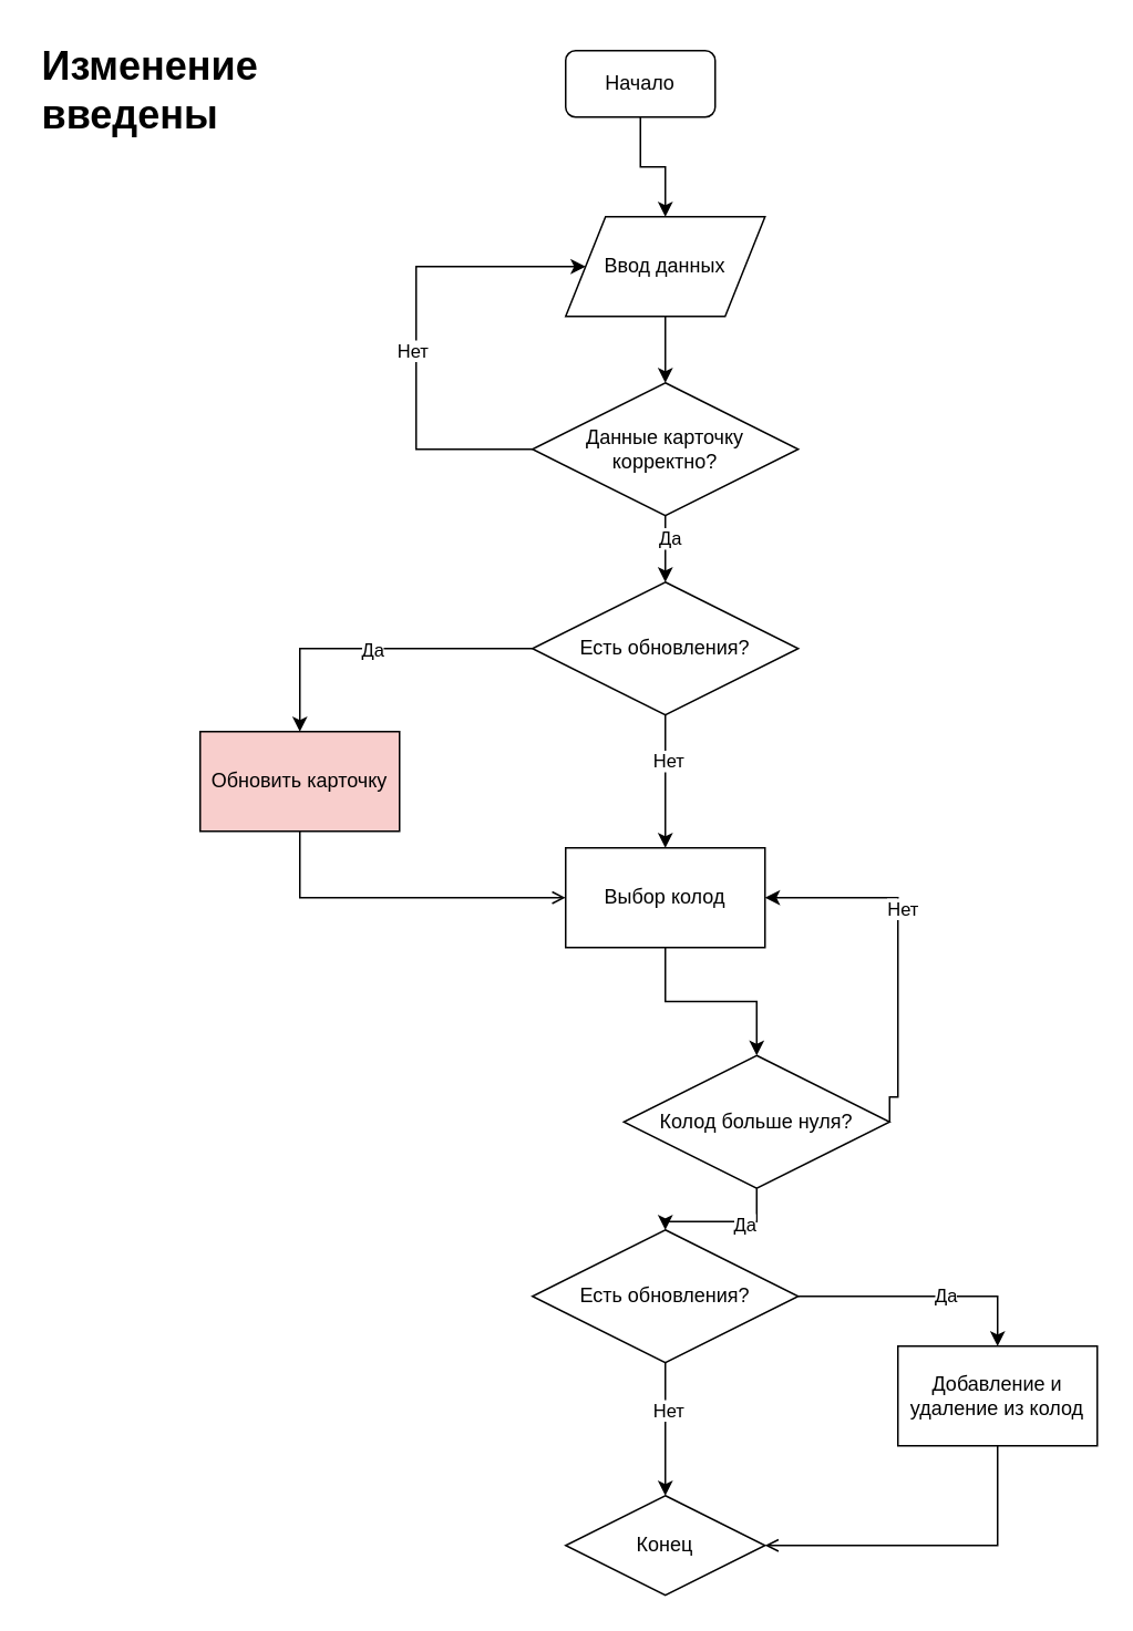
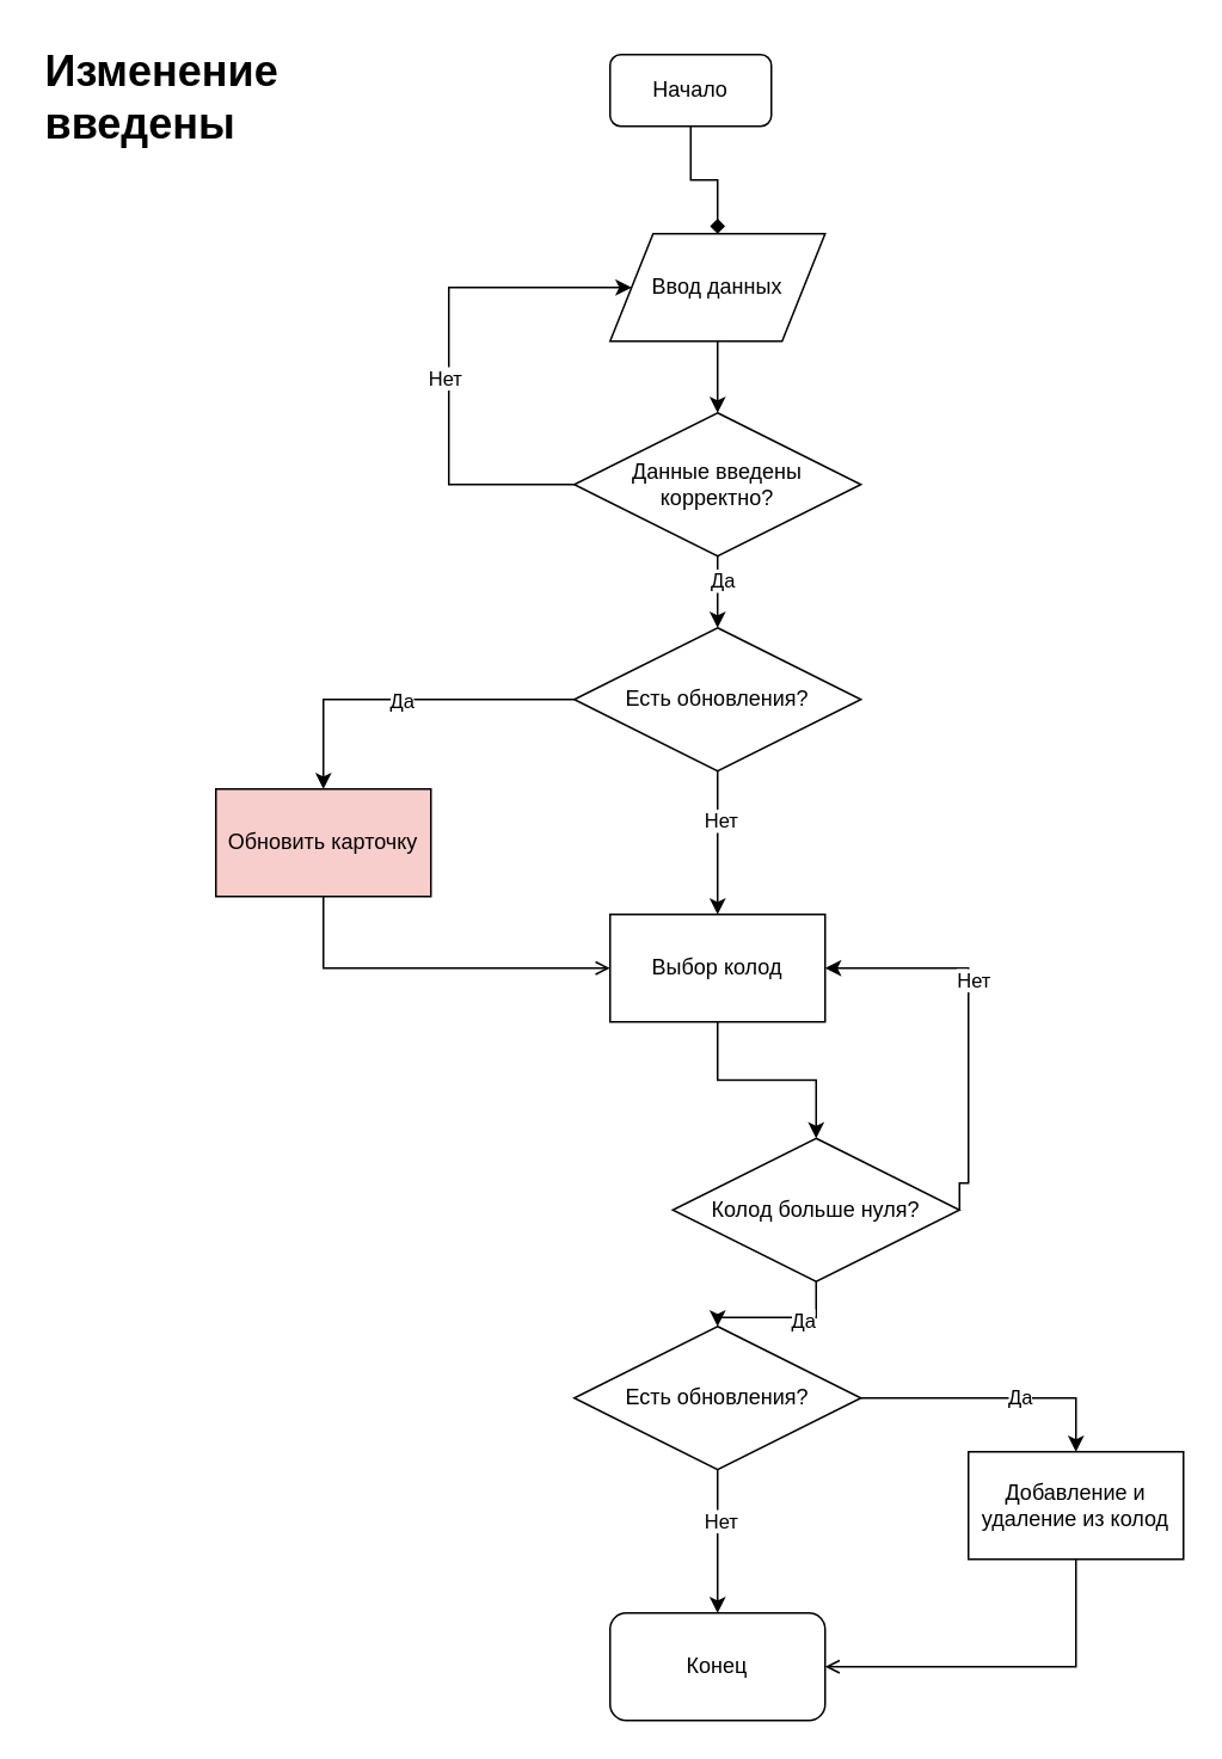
  <mxCell id="0" />
  <mxCell id="1" parent="0" />
  <mxCell id="2" value="&lt;h1&gt;Изменение&amp;nbsp; введены&lt;br&gt;&lt;/h1&gt;" style="text;html=1;strokeColor=none;fillColor=none;spacing=5;spacingTop=-20;whiteSpace=wrap;overflow=hidden;rounded=0;" vertex="1" parent="1"><mxGeometry x="20" y="20" width="190" height="120" as="geometry" /></mxCell>
- <mxCell id="3" style="edgeStyle=orthogonalEdgeStyle;rounded=0;orthogonalLoop=1;jettySize=auto;html=1;exitX=0.5;exitY=1;exitDx=0;exitDy=0;entryX=0.5;entryY=0;entryDx=0;entryDy=0;" edge="1" parent="1" source="4" target="6"><mxGeometry relative="1" as="geometry" /></mxCell>
+ <mxCell id="3" style="edgeStyle=orthogonalEdgeStyle;rounded=0;orthogonalLoop=1;jettySize=auto;html=1;exitX=0.5;exitY=1;exitDx=0;exitDy=0;entryX=0.5;entryY=0;entryDx=0;entryDy=0;endArrow=diamond;" edge="1" parent="1" source="4" target="6"><mxGeometry relative="1" as="geometry" /></mxCell>
  <mxCell id="4" value="Начало" style="rounded=1;whiteSpace=wrap;html=1;" vertex="1" parent="1"><mxGeometry x="340" y="30" width="90" height="40" as="geometry" /></mxCell>
  <mxCell id="5" style="edgeStyle=orthogonalEdgeStyle;rounded=0;orthogonalLoop=1;jettySize=auto;html=1;exitX=0.5;exitY=1;exitDx=0;exitDy=0;entryX=0.5;entryY=0;entryDx=0;entryDy=0;" edge="1" parent="1" source="6" target="11"><mxGeometry relative="1" as="geometry" /></mxCell>
  <mxCell id="6" value="Ввод данных" style="shape=parallelogram;perimeter=parallelogramPerimeter;whiteSpace=wrap;html=1;" vertex="1" parent="1"><mxGeometry x="340" y="130" width="120" height="60" as="geometry" /></mxCell>
  <mxCell id="7" style="edgeStyle=orthogonalEdgeStyle;rounded=0;orthogonalLoop=1;jettySize=auto;html=1;exitX=0;exitY=0.5;exitDx=0;exitDy=0;entryX=0;entryY=0.5;entryDx=0;entryDy=0;" edge="1" parent="1" source="11" target="6"><mxGeometry relative="1" as="geometry"><Array as="points"><mxPoint x="250" y="270" /><mxPoint x="250" y="160" /></Array></mxGeometry></mxCell>
  <mxCell id="8" value="Нет" style="edgeLabel;html=1;align=center;verticalAlign=middle;resizable=0;points=[];" vertex="1" connectable="0" parent="7"><mxGeometry x="0.064" y="3" relative="1" as="geometry"><mxPoint y="20" as="offset" /></mxGeometry></mxCell>
  <mxCell id="9" style="edgeStyle=orthogonalEdgeStyle;rounded=0;orthogonalLoop=1;jettySize=auto;html=1;exitX=0.5;exitY=1;exitDx=0;exitDy=0;entryX=0.5;entryY=0;entryDx=0;entryDy=0;" edge="1" parent="1" source="11" target="16"><mxGeometry relative="1" as="geometry" /></mxCell>
  <mxCell id="10" value="Да" style="edgeLabel;html=1;align=center;verticalAlign=middle;resizable=0;points=[];" vertex="1" connectable="0" parent="9"><mxGeometry x="-0.329" y="2" relative="1" as="geometry"><mxPoint as="offset" /></mxGeometry></mxCell>
- <mxCell id="11" value="Данные карточку корректно?" style="rhombus;whiteSpace=wrap;html=1;" vertex="1" parent="1"><mxGeometry x="320" y="230" width="160" height="80" as="geometry" /></mxCell>
+ <mxCell id="11" value="Данные введены корректно?" style="rhombus;whiteSpace=wrap;html=1;" vertex="1" parent="1"><mxGeometry x="320" y="230" width="160" height="80" as="geometry" /></mxCell>
  <mxCell id="12" style="edgeStyle=orthogonalEdgeStyle;rounded=0;orthogonalLoop=1;jettySize=auto;html=1;exitX=0;exitY=0.5;exitDx=0;exitDy=0;entryX=0.5;entryY=0;entryDx=0;entryDy=0;" edge="1" parent="1" source="16" target="18"><mxGeometry relative="1" as="geometry" /></mxCell>
  <mxCell id="13" value="Да" style="edgeLabel;html=1;align=center;verticalAlign=middle;resizable=0;points=[];" vertex="1" connectable="0" parent="12"><mxGeometry x="0.028" relative="1" as="geometry"><mxPoint x="1" as="offset" /></mxGeometry></mxCell>
  <mxCell id="14" style="edgeStyle=orthogonalEdgeStyle;rounded=0;orthogonalLoop=1;jettySize=auto;html=1;exitX=0.5;exitY=1;exitDx=0;exitDy=0;" edge="1" parent="1" source="16" target="20"><mxGeometry relative="1" as="geometry" /></mxCell>
  <mxCell id="15" value="Нет" style="edgeLabel;html=1;align=center;verticalAlign=middle;resizable=0;points=[];" vertex="1" connectable="0" parent="14"><mxGeometry x="-0.314" y="1" relative="1" as="geometry"><mxPoint as="offset" /></mxGeometry></mxCell>
  <mxCell id="16" value="Есть обновления?" style="rhombus;whiteSpace=wrap;html=1;" vertex="1" parent="1"><mxGeometry x="320" y="350" width="160" height="80" as="geometry" /></mxCell>
  <mxCell id="17" style="edgeStyle=orthogonalEdgeStyle;rounded=0;orthogonalLoop=1;jettySize=auto;html=1;exitX=0.5;exitY=1;exitDx=0;exitDy=0;entryX=0;entryY=0.5;entryDx=0;entryDy=0;endArrow=open;" edge="1" parent="1" source="18" target="20"><mxGeometry relative="1" as="geometry" /></mxCell>
  <mxCell id="18" value="Обновить карточку" style="rounded=0;whiteSpace=wrap;html=1;fillColor=#f8cecc;" vertex="1" parent="1"><mxGeometry x="120" y="440" width="120" height="60" as="geometry" /></mxCell>
  <mxCell id="19" style="edgeStyle=orthogonalEdgeStyle;rounded=0;orthogonalLoop=1;jettySize=auto;html=1;exitX=0.5;exitY=1;exitDx=0;exitDy=0;entryX=0.5;entryY=0;entryDx=0;entryDy=0;" edge="1" parent="1" source="20" target="32"><mxGeometry relative="1" as="geometry" /></mxCell>
  <mxCell id="20" value="Выбор колод" style="rounded=0;whiteSpace=wrap;html=1;" vertex="1" parent="1"><mxGeometry x="340" y="510" width="120" height="60" as="geometry" /></mxCell>
  <mxCell id="21" style="edgeStyle=orthogonalEdgeStyle;rounded=0;orthogonalLoop=1;jettySize=auto;html=1;exitX=0.5;exitY=1;exitDx=0;exitDy=0;entryX=1;entryY=0.5;entryDx=0;entryDy=0;endArrow=open;" edge="1" parent="1" source="22" target="33"><mxGeometry relative="1" as="geometry" /></mxCell>
  <mxCell id="22" value="Добавление и удаление из колод" style="rounded=0;whiteSpace=wrap;html=1;" vertex="1" parent="1"><mxGeometry x="540" y="810" width="120" height="60" as="geometry" /></mxCell>
  <mxCell id="23" style="edgeStyle=orthogonalEdgeStyle;rounded=0;orthogonalLoop=1;jettySize=auto;html=1;exitX=1;exitY=0.5;exitDx=0;exitDy=0;entryX=0.5;entryY=0;entryDx=0;entryDy=0;" edge="1" parent="1" source="27" target="22"><mxGeometry relative="1" as="geometry" /></mxCell>
  <mxCell id="24" value="Да" style="edgeLabel;html=1;align=center;verticalAlign=middle;resizable=0;points=[];" vertex="1" connectable="0" parent="23"><mxGeometry x="0.164" y="1" relative="1" as="geometry"><mxPoint x="1" as="offset" /></mxGeometry></mxCell>
  <mxCell id="25" style="edgeStyle=orthogonalEdgeStyle;rounded=0;orthogonalLoop=1;jettySize=auto;html=1;exitX=0.5;exitY=1;exitDx=0;exitDy=0;" edge="1" parent="1" source="27" target="33"><mxGeometry relative="1" as="geometry" /></mxCell>
  <mxCell id="26" value="Нет" style="edgeLabel;html=1;align=center;verticalAlign=middle;resizable=0;points=[];" vertex="1" connectable="0" parent="25"><mxGeometry x="-0.297" y="1" relative="1" as="geometry"><mxPoint as="offset" /></mxGeometry></mxCell>
  <mxCell id="27" value="Есть обновления?" style="rhombus;whiteSpace=wrap;html=1;" vertex="1" parent="1"><mxGeometry x="320" y="740" width="160" height="80" as="geometry" /></mxCell>
  <mxCell id="28" style="edgeStyle=orthogonalEdgeStyle;rounded=0;orthogonalLoop=1;jettySize=auto;html=1;exitX=1;exitY=0.5;exitDx=0;exitDy=0;entryX=1;entryY=0.5;entryDx=0;entryDy=0;" edge="1" parent="1" source="32" target="20"><mxGeometry relative="1" as="geometry"><Array as="points"><mxPoint x="540" y="660" /><mxPoint x="540" y="540" /></Array></mxGeometry></mxCell>
  <mxCell id="29" value="Нет" style="edgeLabel;html=1;align=center;verticalAlign=middle;resizable=0;points=[];" vertex="1" connectable="0" parent="28"><mxGeometry x="0.215" y="-2" relative="1" as="geometry"><mxPoint as="offset" /></mxGeometry></mxCell>
  <mxCell id="30" style="edgeStyle=orthogonalEdgeStyle;rounded=0;orthogonalLoop=1;jettySize=auto;html=1;exitX=0.5;exitY=1;exitDx=0;exitDy=0;entryX=0.5;entryY=0;entryDx=0;entryDy=0;" edge="1" parent="1" source="32" target="27"><mxGeometry relative="1" as="geometry" /></mxCell>
  <mxCell id="31" value="Да" style="edgeLabel;html=1;align=center;verticalAlign=middle;resizable=0;points=[];" vertex="1" connectable="0" parent="30"><mxGeometry x="-0.29" y="1" relative="1" as="geometry"><mxPoint as="offset" /></mxGeometry></mxCell>
  <mxCell id="32" value="Колод больше нуля?" style="rhombus;whiteSpace=wrap;html=1;" vertex="1" parent="1"><mxGeometry x="375" y="635" width="160" height="80" as="geometry" /></mxCell>
- <mxCell id="33" value="Конец" style="rhombus;whiteSpace=wrap;html=1;" vertex="1" parent="1"><mxGeometry x="340" y="900" width="120" height="60" as="geometry" /></mxCell>
+ <mxCell id="33" value="Конец" style="rounded=1;whiteSpace=wrap;html=1;" vertex="1" parent="1"><mxGeometry x="340" y="900" width="120" height="60" as="geometry" /></mxCell>
